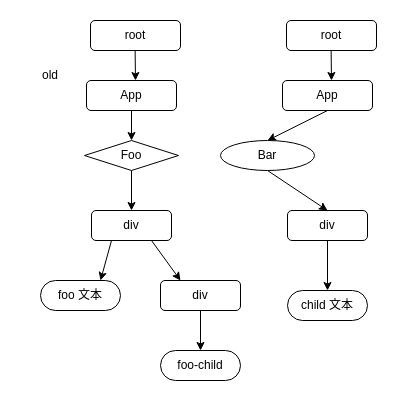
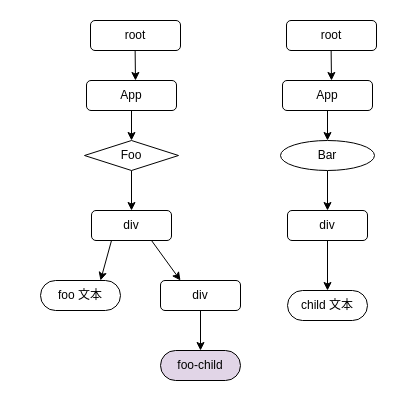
  <mxCell id="0" />
  <mxCell id="1" parent="0" />
  <mxCell id="2" value="root" style="rounded=1;whiteSpace=wrap;html=1;" vertex="1" parent="1"><mxGeometry x="90" y="20" width="90" height="30" as="geometry" /></mxCell>
  <mxCell id="3" style="edgeStyle=none;html=1;exitX=0.25;exitY=1;exitDx=0;exitDy=0;entryX=0.75;entryY=0;entryDx=0;entryDy=0;" edge="1" parent="1" source="5" target="6"><mxGeometry relative="1" as="geometry" /></mxCell>
  <mxCell id="4" style="edgeStyle=none;html=1;exitX=0.75;exitY=1;exitDx=0;exitDy=0;entryX=0.25;entryY=0;entryDx=0;entryDy=0;" edge="1" parent="1" source="5" target="13"><mxGeometry relative="1" as="geometry" /></mxCell>
  <mxCell id="5" value="div" style="rounded=1;whiteSpace=wrap;html=1;" vertex="1" parent="1"><mxGeometry x="91" y="210" width="80" height="30" as="geometry" /></mxCell>
  <mxCell id="6" value="foo 文本" style="rounded=1;whiteSpace=wrap;html=1;arcSize=50;" vertex="1" parent="1"><mxGeometry x="40" y="280" width="80" height="30" as="geometry" /></mxCell>
  <mxCell id="7" style="edgeStyle=none;html=1;exitX=0.5;exitY=1;exitDx=0;exitDy=0;entryX=0.5;entryY=0;entryDx=0;entryDy=0;" edge="1" parent="1" source="8" target="11"><mxGeometry relative="1" as="geometry" /></mxCell>
  <mxCell id="8" value="App" style="rounded=1;whiteSpace=wrap;html=1;" vertex="1" parent="1"><mxGeometry x="86" y="80" width="90" height="30" as="geometry" /></mxCell>
  <mxCell id="9" style="edgeStyle=none;html=1;" edge="1" parent="1"><mxGeometry relative="1" as="geometry"><mxPoint x="134.643" y="50" as="sourcePoint" /><mxPoint x="135" y="80" as="targetPoint" /></mxGeometry></mxCell>
  <mxCell id="10" style="edgeStyle=none;html=1;exitX=0.5;exitY=1;exitDx=0;exitDy=0;entryX=0.5;entryY=0;entryDx=0;entryDy=0;" edge="1" parent="1" source="11" target="5"><mxGeometry relative="1" as="geometry" /></mxCell>
  <mxCell id="11" value="Foo" style="rhombus;whiteSpace=wrap;html=1;" vertex="1" parent="1"><mxGeometry x="84" y="140" width="94" height="30" as="geometry" /></mxCell>
  <mxCell id="12" style="edgeStyle=none;html=1;exitX=0.5;exitY=1;exitDx=0;exitDy=0;entryX=0.5;entryY=0;entryDx=0;entryDy=0;" edge="1" parent="1" source="13" target="14"><mxGeometry relative="1" as="geometry" /></mxCell>
  <mxCell id="13" value="div" style="rounded=1;whiteSpace=wrap;html=1;" vertex="1" parent="1"><mxGeometry x="160" y="280" width="80" height="30" as="geometry" /></mxCell>
- <mxCell id="14" value="foo-child" style="rounded=1;whiteSpace=wrap;html=1;arcSize=50;" vertex="1" parent="1"><mxGeometry x="160" y="350" width="80" height="30" as="geometry" /></mxCell>
+ <mxCell id="14" value="foo-child" style="rounded=1;whiteSpace=wrap;html=1;arcSize=50;fillColor=#e1d5e7;" vertex="1" parent="1"><mxGeometry x="160" y="350" width="80" height="30" as="geometry" /></mxCell>
  <mxCell id="15" value="root" style="rounded=1;whiteSpace=wrap;html=1;" vertex="1" parent="1"><mxGeometry x="286" y="20" width="90" height="30" as="geometry" /></mxCell>
  <mxCell id="16" style="edgeStyle=none;html=1;exitX=0.5;exitY=1;exitDx=0;exitDy=0;entryX=0.5;entryY=0;entryDx=0;entryDy=0;" edge="1" parent="1" source="17" target="23"><mxGeometry relative="1" as="geometry" /></mxCell>
  <mxCell id="17" value="div" style="rounded=1;whiteSpace=wrap;html=1;" vertex="1" parent="1"><mxGeometry x="287" y="210" width="80" height="30" as="geometry" /></mxCell>
  <mxCell id="18" style="edgeStyle=none;html=1;exitX=0.5;exitY=1;exitDx=0;exitDy=0;entryX=0.5;entryY=0;entryDx=0;entryDy=0;" edge="1" parent="1" source="19" target="22"><mxGeometry relative="1" as="geometry" /></mxCell>
  <mxCell id="19" value="App" style="rounded=1;whiteSpace=wrap;html=1;" vertex="1" parent="1"><mxGeometry x="282" y="80" width="90" height="30" as="geometry" /></mxCell>
  <mxCell id="20" style="edgeStyle=none;html=1;" edge="1" parent="1"><mxGeometry relative="1" as="geometry"><mxPoint x="330.643" y="50" as="sourcePoint" /><mxPoint x="331" y="80" as="targetPoint" /></mxGeometry></mxCell>
  <mxCell id="21" style="edgeStyle=none;html=1;exitX=0.5;exitY=1;exitDx=0;exitDy=0;entryX=0.5;entryY=0;entryDx=0;entryDy=0;" edge="1" parent="1" source="22" target="17"><mxGeometry relative="1" as="geometry" /></mxCell>
- <mxCell id="22" value="Bar" style="ellipse;whiteSpace=wrap;html=1;" vertex="1" parent="1"><mxGeometry x="220" y="140" width="94" height="30" as="geometry" /></mxCell>
+ <mxCell id="22" value="Bar" style="ellipse;whiteSpace=wrap;html=1;" vertex="1" parent="1"><mxGeometry x="280" y="140" width="94" height="30" as="geometry" /></mxCell>
  <mxCell id="23" value="child 文本" style="rounded=1;whiteSpace=wrap;html=1;arcSize=50;" vertex="1" parent="1"><mxGeometry x="287" y="290" width="80" height="30" as="geometry" /></mxCell>
- <mxCell id="24" value="old" style="text;html=1;strokeColor=none;fillColor=none;align=center;verticalAlign=middle;whiteSpace=wrap;rounded=0;" vertex="1" parent="1"><mxGeometry x="20" y="60" width="60" height="30" as="geometry" /></mxCell>
